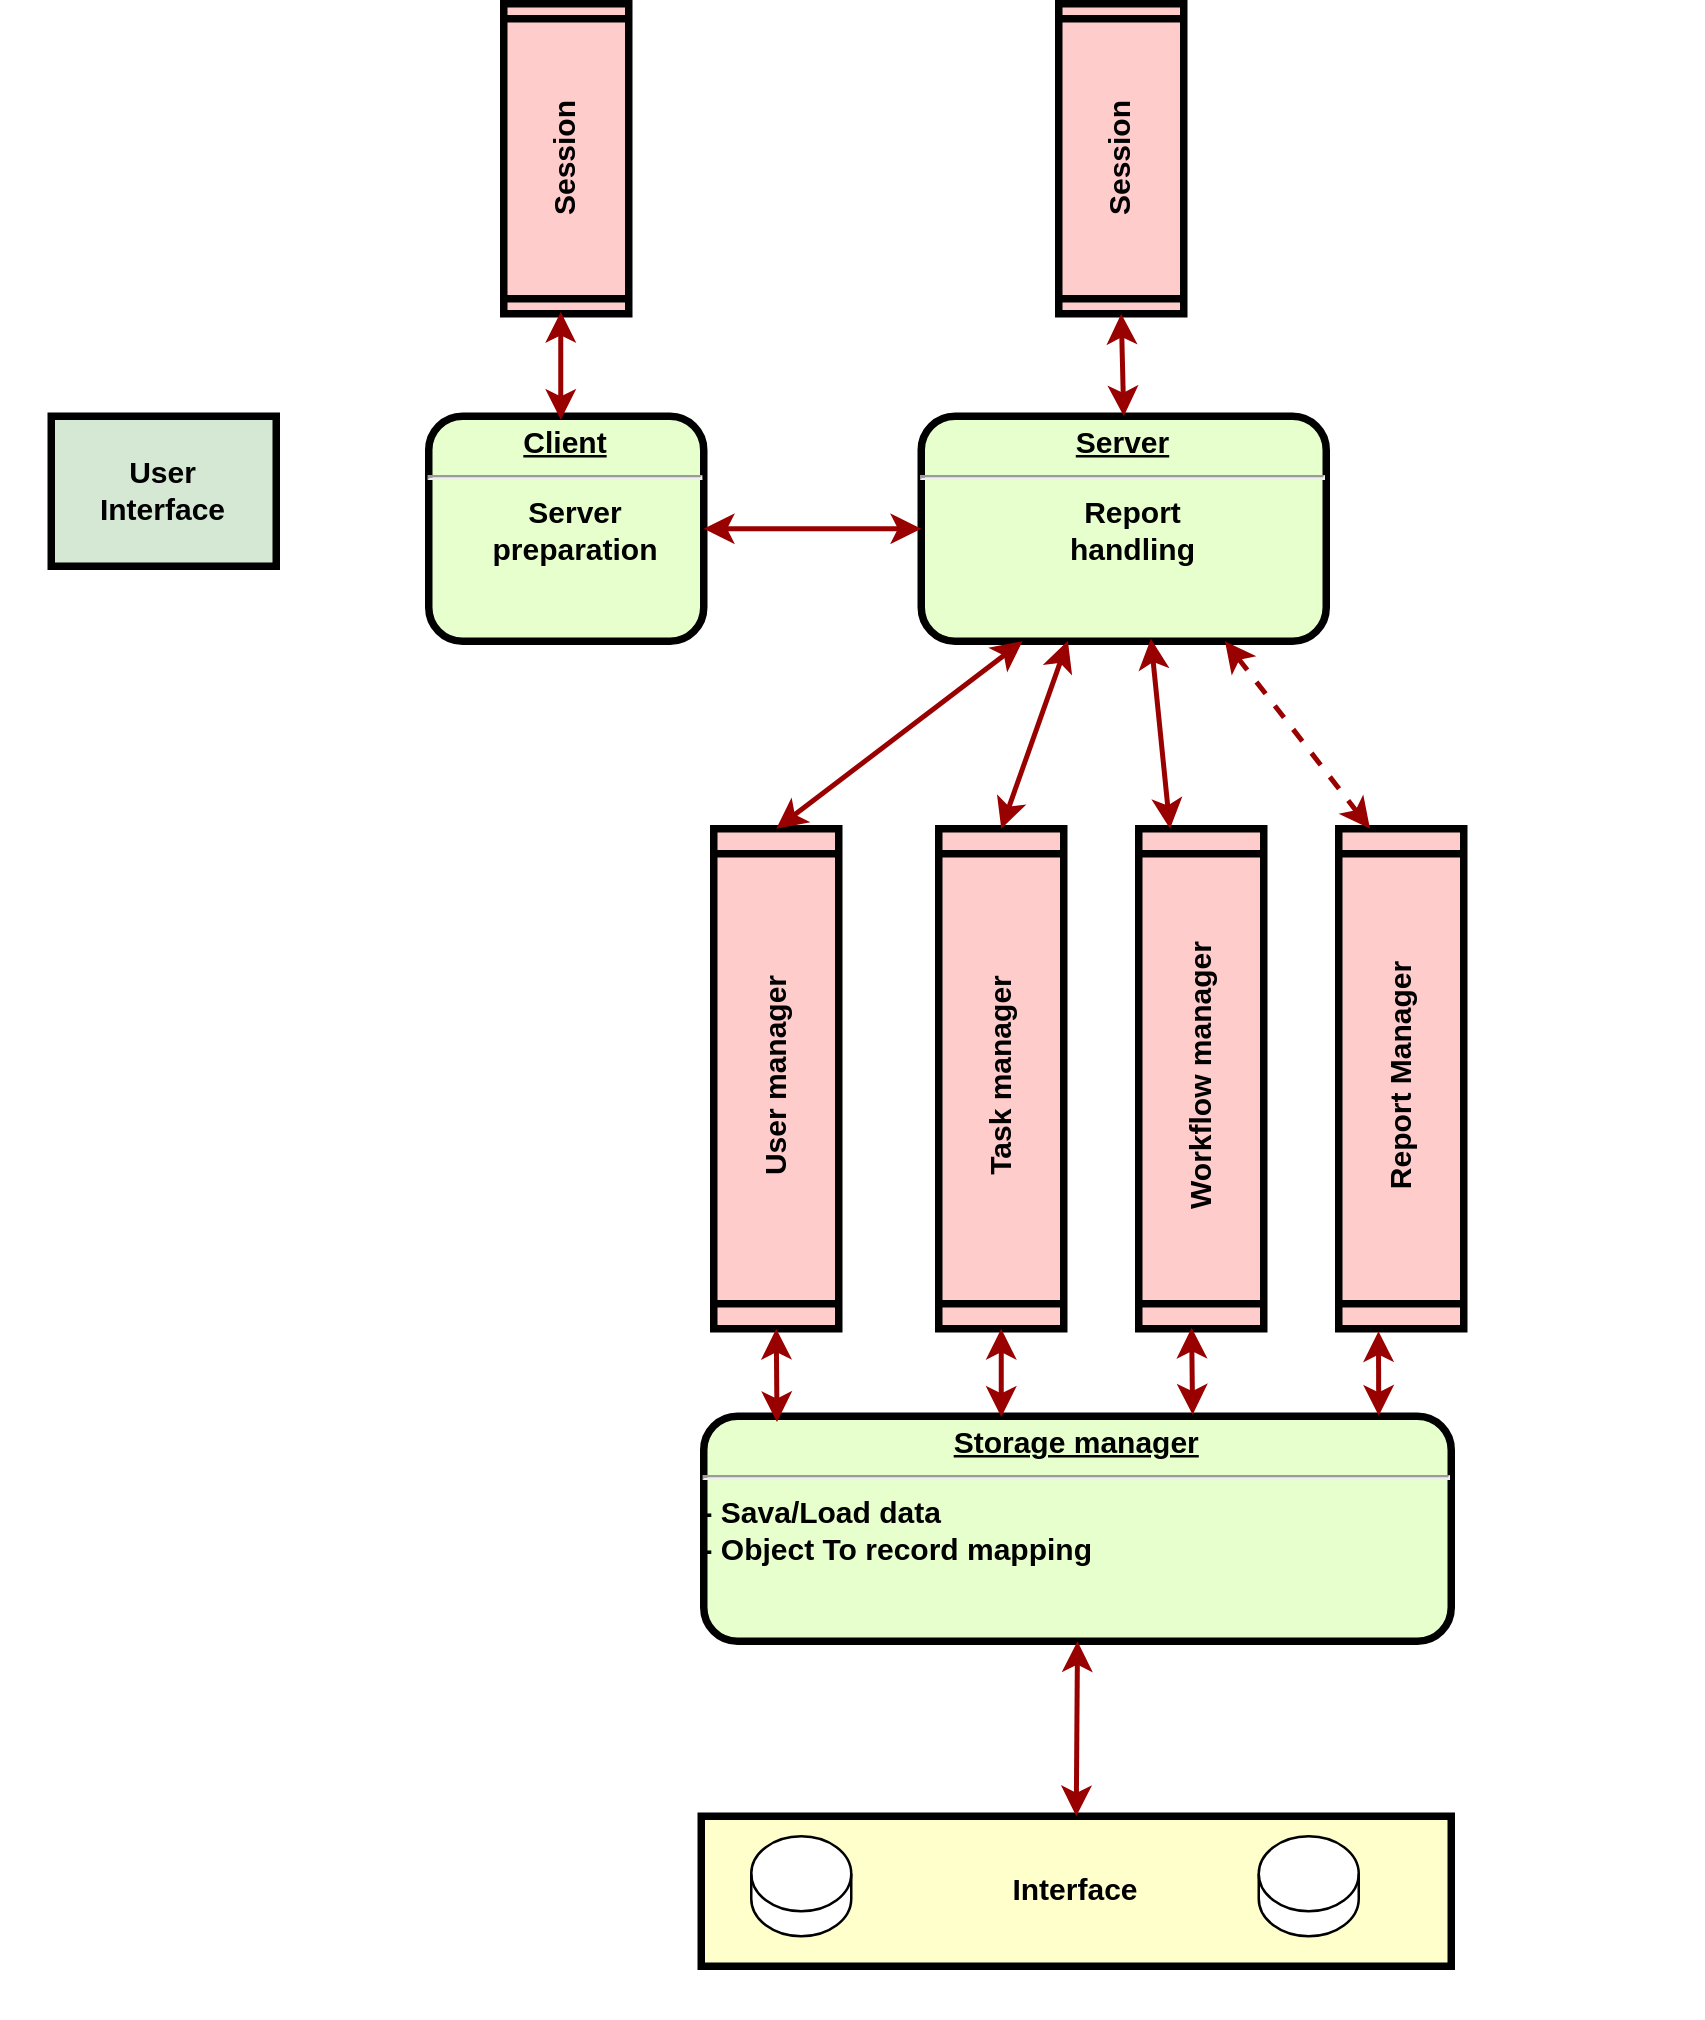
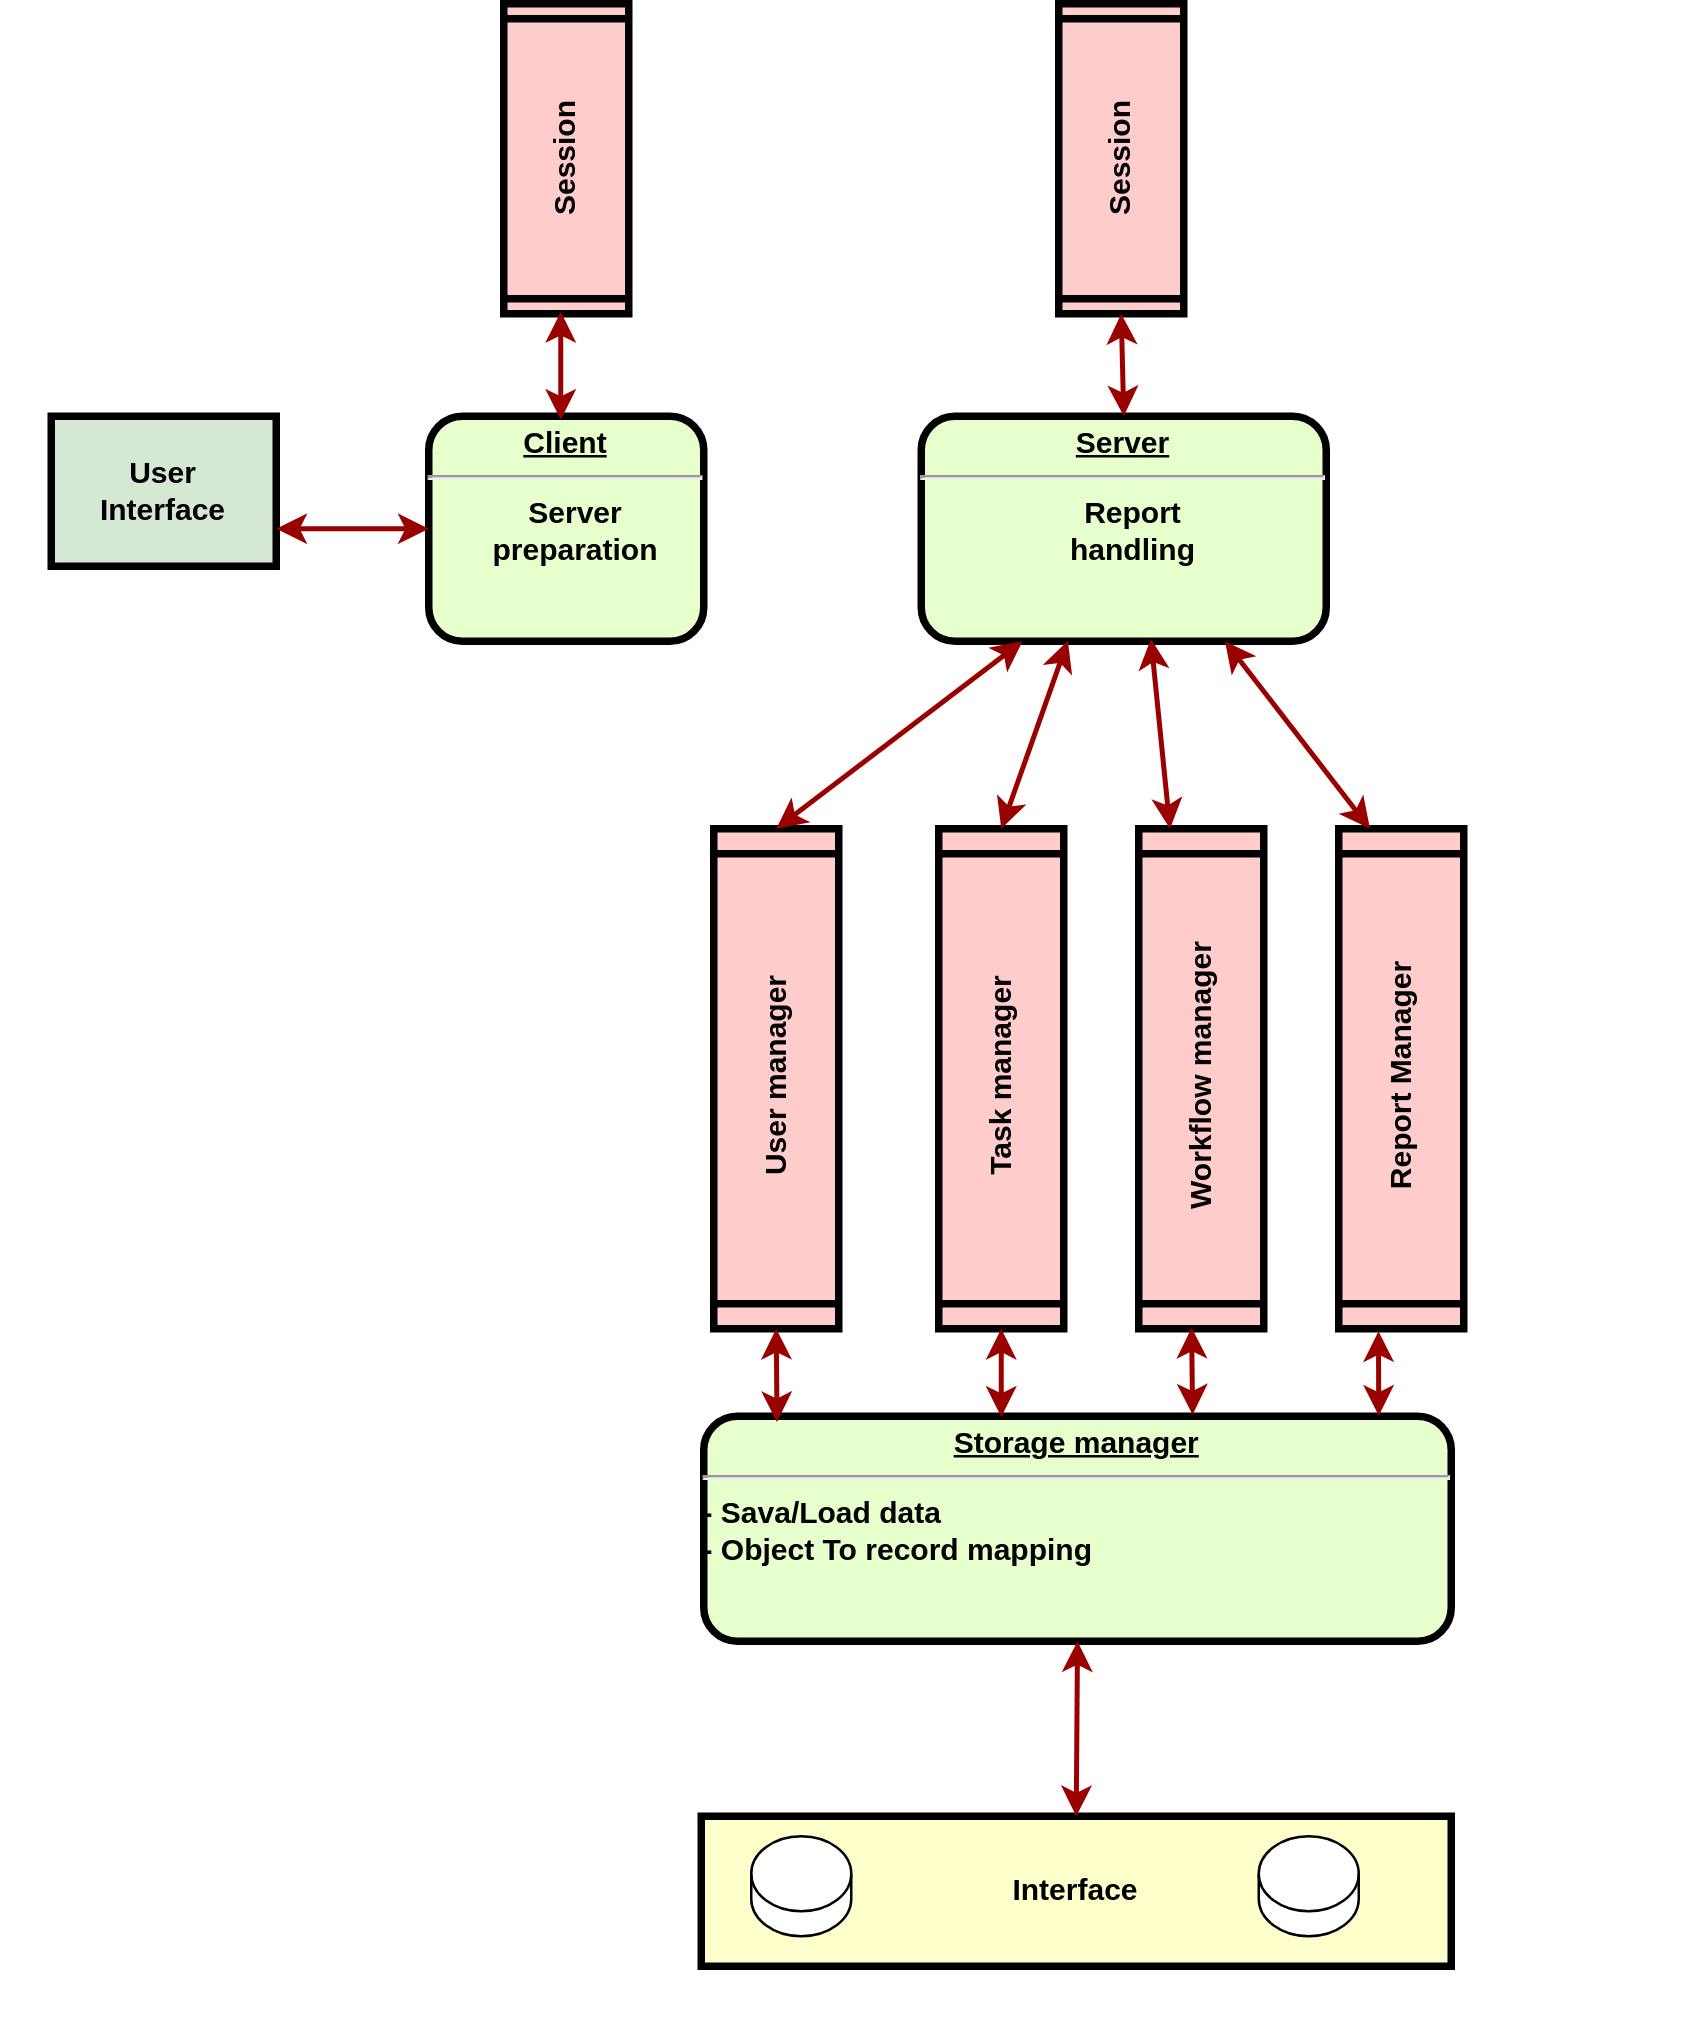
  <mxCell id="0" />
  <mxCell id="1" parent="0" />
  <mxCell id="2" value="User&#10;Interface" style="whiteSpace=wrap;align=center;verticalAlign=middle;fontStyle=1;strokeWidth=3;fillColor=#d5e8d4;" parent="1" vertex="1"><mxGeometry x="20" y="148" width="90" height="60" as="geometry" /></mxCell>
  <mxCell id="3" value="&lt;p style=&quot;margin: 0px; margin-top: 4px; text-align: center; text-decoration: underline;&quot;&gt;&lt;strong&gt;Client&lt;/strong&gt;&lt;/p&gt;&lt;hr&gt;&lt;p style=&quot;margin: 0px; margin-left: 8px;&quot;&gt;Server&lt;br&gt;preparation&lt;/p&gt;" style="verticalAlign=middle;align=center;overflow=fill;fontSize=12;fontFamily=Helvetica;html=1;rounded=1;fontStyle=1;strokeWidth=3;fillColor=#E6FFCC" parent="1" vertex="1"><mxGeometry x="171" y="148" width="110" height="90" as="geometry" /></mxCell>
+ <mxCell id="4" value="" style="edgeStyle=none;noEdgeStyle=1;strokeColor=#990000;strokeWidth=2;exitX=1;exitY=0.75;exitDx=0;exitDy=0;startArrow=classic;startFill=1;entryX=0;entryY=0.5;entryDx=0;entryDy=0;" parent="1" source="2" target="3" edge="1"><mxGeometry width="100" height="100" relative="1" as="geometry"><mxPoint x="120" y="188" as="sourcePoint" /><mxPoint x="170" y="178" as="targetPoint" /></mxGeometry></mxCell>
  <mxCell id="5" value="&lt;p style=&quot;margin: 0px; margin-top: 4px; text-align: center; text-decoration: underline;&quot;&gt;Server&lt;/p&gt;&lt;hr&gt;&lt;p style=&quot;margin: 0px; margin-left: 8px;&quot;&gt;Report&lt;br&gt;handling&lt;/p&gt;" style="verticalAlign=middle;align=center;overflow=fill;fontSize=12;fontFamily=Helvetica;html=1;rounded=1;fontStyle=1;strokeWidth=3;fillColor=#E6FFCC" parent="1" vertex="1"><mxGeometry x="368" y="148" width="162" height="90" as="geometry" /></mxCell>
  <mxCell id="6" value="User manager" style="shape=process;whiteSpace=wrap;align=center;verticalAlign=middle;size=0.048;fontStyle=1;strokeWidth=3;fillColor=#FFCCCC;rotation=-90;" parent="1" vertex="1"><mxGeometry x="210" y="388" width="200" height="50" as="geometry" /></mxCell>
  <mxCell id="7" value="Task manager" style="shape=process;whiteSpace=wrap;align=center;verticalAlign=middle;size=0.048;fontStyle=1;strokeWidth=3;fillColor=#FFCCCC;rotation=-90;" parent="1" vertex="1"><mxGeometry x="300" y="388" width="200" height="50" as="geometry" /></mxCell>
  <mxCell id="8" value="Workflow manager" style="shape=process;whiteSpace=wrap;align=center;verticalAlign=middle;size=0.048;fontStyle=1;strokeWidth=3;fillColor=#FFCCCC;rotation=-90;" parent="1" vertex="1"><mxGeometry x="380" y="388" width="200" height="50" as="geometry" /></mxCell>
- <mxCell id="9" value="" style="edgeStyle=none;noEdgeStyle=1;strokeColor=#990000;strokeWidth=2;exitX=1;exitY=0.5;exitDx=0;exitDy=0;startArrow=classic;startFill=1;entryX=0;entryY=0.5;entryDx=0;entryDy=0;" parent="1" source="3" target="5" edge="1"><mxGeometry width="100" height="100" relative="1" as="geometry"><mxPoint x="281" y="177.58" as="sourcePoint" /><mxPoint x="341" y="177.58" as="targetPoint" /></mxGeometry></mxCell>
  <mxCell id="10" value="&lt;p style=&quot;margin: 0px; margin-top: 4px; text-align: center; text-decoration: underline;&quot;&gt;Storage manager&lt;/p&gt;&lt;hr&gt;&lt;p style=&quot;margin: 0px; margin-left: 8px;&quot;&gt;&lt;/p&gt;&lt;div style=&quot;text-align: left;&quot;&gt;&lt;span style=&quot;background-color: initial;&quot;&gt;- Sava/Load data&lt;/span&gt;&lt;/div&gt;&lt;div style=&quot;text-align: left;&quot;&gt;&lt;span style=&quot;background-color: initial;&quot;&gt;- Object To record mapping&lt;/span&gt;&lt;/div&gt;&lt;p&gt;&lt;/p&gt;" style="verticalAlign=middle;align=center;overflow=fill;fontSize=12;fontFamily=Helvetica;html=1;rounded=1;fontStyle=1;strokeWidth=3;fillColor=#E6FFCC" parent="1" vertex="1"><mxGeometry x="281" y="548" width="299" height="90" as="geometry" /></mxCell>
  <mxCell id="11" value="" style="edgeStyle=none;noEdgeStyle=1;strokeColor=#990000;strokeWidth=2;exitX=1;exitY=0.5;exitDx=0;exitDy=0;startArrow=classic;startFill=1;entryX=0.25;entryY=1;entryDx=0;entryDy=0;" parent="1" source="6" target="5" edge="1"><mxGeometry width="100" height="100" relative="1" as="geometry"><mxPoint x="291" y="203" as="sourcePoint" /><mxPoint x="378" y="203" as="targetPoint" /></mxGeometry></mxCell>
  <mxCell id="12" value="" style="edgeStyle=none;noEdgeStyle=1;strokeColor=#990000;strokeWidth=2;exitX=1;exitY=0.5;exitDx=0;exitDy=0;startArrow=classic;startFill=1;entryX=0.362;entryY=0.998;entryDx=0;entryDy=0;entryPerimeter=0;" parent="1" source="7" target="5" edge="1"><mxGeometry width="100" height="100" relative="1" as="geometry"><mxPoint x="320" y="323" as="sourcePoint" /><mxPoint x="406" y="248" as="targetPoint" /></mxGeometry></mxCell>
  <mxCell id="13" value="" style="edgeStyle=none;noEdgeStyle=1;strokeColor=#990000;strokeWidth=2;exitX=1;exitY=0.25;exitDx=0;exitDy=0;startArrow=classic;startFill=1;entryX=0.567;entryY=0.989;entryDx=0;entryDy=0;entryPerimeter=0;" parent="1" source="8" target="5" edge="1"><mxGeometry width="100" height="100" relative="1" as="geometry"><mxPoint x="410" y="323" as="sourcePoint" /><mxPoint x="418" y="248" as="targetPoint" /></mxGeometry></mxCell>
  <mxCell id="14" value="Interface" style="whiteSpace=wrap;align=center;verticalAlign=middle;fontStyle=1;strokeWidth=3;fillColor=#FFFFCC" parent="1" vertex="1"><mxGeometry x="280" y="708" width="300" height="60" as="geometry" /></mxCell>
  <mxCell id="15" value="" style="shape=cylinder3;whiteSpace=wrap;html=1;boundedLbl=1;backgroundOutline=1;size=15;" parent="1" vertex="1"><mxGeometry x="300" y="716" width="40" height="40" as="geometry" /></mxCell>
  <mxCell id="16" value="" style="shape=cylinder3;whiteSpace=wrap;html=1;boundedLbl=1;backgroundOutline=1;size=15;" parent="1" vertex="1"><mxGeometry x="503" y="716" width="40" height="40" as="geometry" /></mxCell>
  <mxCell id="17" value="" style="edgeStyle=none;noEdgeStyle=1;strokeColor=#990000;strokeWidth=2;exitX=0.5;exitY=0;exitDx=0;exitDy=0;startArrow=classic;startFill=1;entryX=0.5;entryY=1;entryDx=0;entryDy=0;" parent="1" source="14" target="10" edge="1"><mxGeometry width="100" height="100" relative="1" as="geometry"><mxPoint x="320" y="323" as="sourcePoint" /><mxPoint x="406" y="248" as="targetPoint" /></mxGeometry></mxCell>
  <mxCell id="18" value="Session" style="shape=process;whiteSpace=wrap;align=center;verticalAlign=middle;size=0.048;fontStyle=1;strokeWidth=3;fillColor=#FFCCCC;rotation=-90;" parent="1" vertex="1"><mxGeometry x="164" y="20" width="124" height="50" as="geometry" /></mxCell>
  <mxCell id="19" value="Session" style="shape=process;whiteSpace=wrap;align=center;verticalAlign=middle;size=0.048;fontStyle=1;strokeWidth=3;fillColor=#FFCCCC;rotation=-90;" parent="1" vertex="1"><mxGeometry x="386" y="20" width="124" height="50" as="geometry" /></mxCell>
  <mxCell id="20" value="" style="edgeStyle=none;noEdgeStyle=1;strokeColor=#990000;strokeWidth=2;exitX=0.5;exitY=0;exitDx=0;exitDy=0;startArrow=classic;startFill=1;entryX=0;entryY=0.5;entryDx=0;entryDy=0;" parent="1" source="5" target="19" edge="1"><mxGeometry width="100" height="100" relative="1" as="geometry"><mxPoint x="410" y="323" as="sourcePoint" /><mxPoint x="418" y="248" as="targetPoint" /></mxGeometry></mxCell>
  <mxCell id="21" value="" style="edgeStyle=none;noEdgeStyle=1;strokeColor=#990000;strokeWidth=2;exitX=0.48;exitY=0.016;exitDx=0;exitDy=0;startArrow=classic;startFill=1;entryX=0.006;entryY=0.456;entryDx=0;entryDy=0;entryPerimeter=0;exitPerimeter=0;" parent="1" source="3" target="18" edge="1"><mxGeometry width="100" height="100" relative="1" as="geometry"><mxPoint x="225.58" y="148" as="sourcePoint" /><mxPoint x="225.58" y="107" as="targetPoint" /></mxGeometry></mxCell>
  <mxCell id="22" value="Report Manager" style="shape=process;whiteSpace=wrap;align=center;verticalAlign=middle;size=0.048;fontStyle=1;strokeWidth=3;fillColor=#FFCCCC;rotation=-90;" parent="1" vertex="1"><mxGeometry x="460" y="388" width="200" height="50" as="geometry" /></mxCell>
  <mxCell id="23" value="" style="edgeStyle=none;noEdgeStyle=1;strokeColor=#990000;strokeWidth=2;exitX=0.098;exitY=0.026;exitDx=0;exitDy=0;startArrow=classic;startFill=1;entryX=0;entryY=0.5;entryDx=0;entryDy=0;exitPerimeter=0;" parent="1" source="10" target="6" edge="1"><mxGeometry width="100" height="100" relative="1" as="geometry"><mxPoint x="320" y="323" as="sourcePoint" /><mxPoint x="406" y="248" as="targetPoint" /></mxGeometry></mxCell>
  <mxCell id="24" value="" style="edgeStyle=none;noEdgeStyle=1;strokeColor=#990000;strokeWidth=2;exitX=0.398;exitY=0.003;exitDx=0;exitDy=0;startArrow=classic;startFill=1;entryX=0;entryY=0.5;entryDx=0;entryDy=0;exitPerimeter=0;" parent="1" source="10" target="7" edge="1"><mxGeometry width="100" height="100" relative="1" as="geometry"><mxPoint x="320" y="560" as="sourcePoint" /><mxPoint x="320" y="523" as="targetPoint" /></mxGeometry></mxCell>
  <mxCell id="25" value="" style="edgeStyle=none;noEdgeStyle=1;strokeColor=#990000;strokeWidth=2;exitX=0.654;exitY=-0.007;exitDx=0;exitDy=0;startArrow=classic;startFill=1;entryX=0.002;entryY=0.423;entryDx=0;entryDy=0;exitPerimeter=0;entryPerimeter=0;" parent="1" source="10" target="8" edge="1"><mxGeometry width="100" height="100" relative="1" as="geometry"><mxPoint x="478" y="548" as="sourcePoint" /><mxPoint x="478" y="513" as="targetPoint" /></mxGeometry></mxCell>
  <mxCell id="26" value="" style="edgeStyle=none;noEdgeStyle=1;strokeColor=#990000;strokeWidth=2;exitX=0.903;exitY=-0.002;exitDx=0;exitDy=0;startArrow=classic;startFill=1;entryX=-0.005;entryY=0.318;entryDx=0;entryDy=0;exitPerimeter=0;entryPerimeter=0;" parent="1" source="10" target="22" edge="1"><mxGeometry width="100" height="100" relative="1" as="geometry"><mxPoint x="551" y="548" as="sourcePoint" /><mxPoint x="550" y="514" as="targetPoint" /></mxGeometry></mxCell>
- <mxCell id="27" value="" style="edgeStyle=none;noEdgeStyle=1;strokeColor=#990000;strokeWidth=2;exitX=1;exitY=0.25;exitDx=0;exitDy=0;startArrow=classic;startFill=1;entryX=0.75;entryY=1;entryDx=0;entryDy=0;dashed=1;" parent="1" source="22" target="5" edge="1"><mxGeometry width="100" height="100" relative="1" as="geometry"><mxPoint x="478" y="323" as="sourcePoint" /><mxPoint x="470" y="247" as="targetPoint" /></mxGeometry></mxCell>
+ <mxCell id="27" value="" style="edgeStyle=none;noEdgeStyle=1;strokeColor=#990000;strokeWidth=2;exitX=1;exitY=0.25;exitDx=0;exitDy=0;startArrow=classic;startFill=1;entryX=0.75;entryY=1;entryDx=0;entryDy=0;" parent="1" source="22" target="5" edge="1"><mxGeometry width="100" height="100" relative="1" as="geometry"><mxPoint x="478" y="323" as="sourcePoint" /><mxPoint x="470" y="247" as="targetPoint" /></mxGeometry></mxCell>
